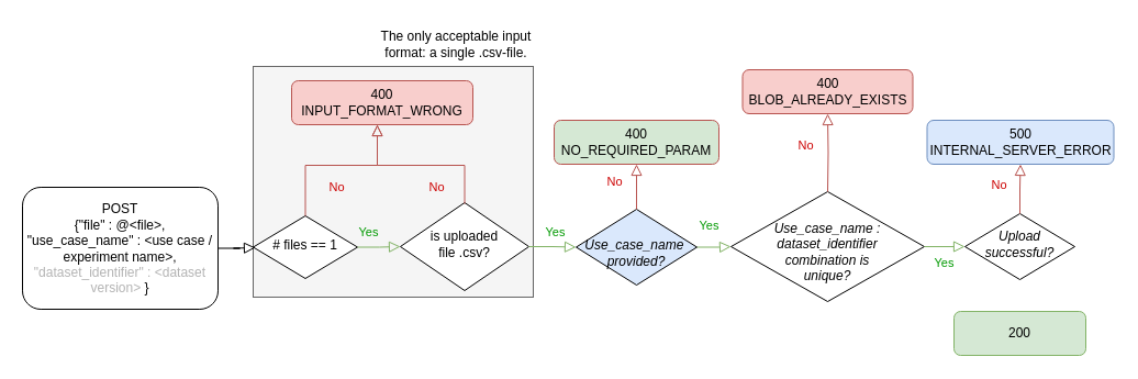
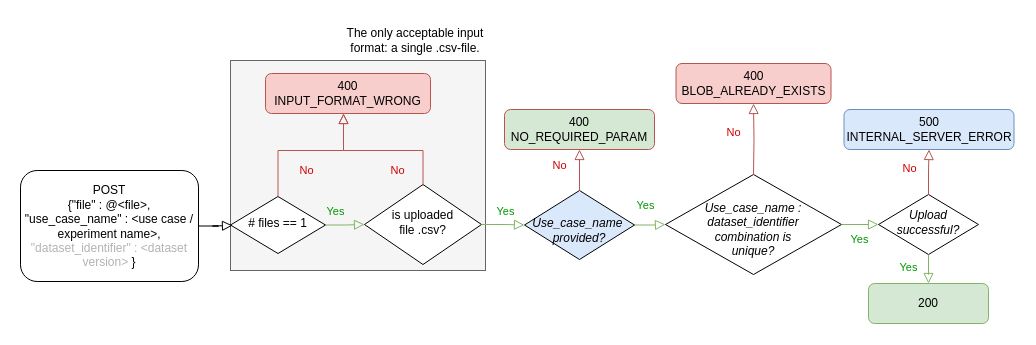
  <mxCell id="0" />
  <mxCell id="1" parent="0" />
  <mxCell id="2" value="" style="rounded=0;whiteSpace=wrap;html=1;fillColor=#f5f5f5;strokeColor=#666666;fontColor=#333333;" parent="1" vertex="1"><mxGeometry x="230" y="60" width="255" height="210" as="geometry" /></mxCell>
  <mxCell id="3" value="" style="rounded=0;html=1;jettySize=auto;orthogonalLoop=1;fontSize=11;endArrow=block;endFill=0;endSize=8;strokeWidth=1;shadow=0;labelBackgroundColor=none;edgeStyle=orthogonalEdgeStyle;" parent="1" source="4" edge="1"><mxGeometry relative="1" as="geometry"><mxPoint x="232" y="225" as="targetPoint" /></mxGeometry></mxCell>
  <mxCell id="4" value="&lt;div&gt;POST&lt;br&gt;&lt;/div&gt;&lt;div&gt;{&quot;file&quot; : @&amp;lt;file&amp;gt;,&lt;/div&gt;&lt;div&gt;&quot;use_case_name&quot; : &amp;lt;use case / experiment name&amp;gt;,&lt;/div&gt;&lt;div&gt;&lt;font color=&quot;#B3B3B3&quot;&gt;&quot;dataset_identifier&quot; : &amp;lt;dataset version&amp;gt;&lt;/font&gt; }&lt;/div&gt;" style="rounded=1;whiteSpace=wrap;html=1;fontSize=12;glass=0;strokeWidth=1;shadow=0;" parent="1" vertex="1"><mxGeometry x="20" y="170" width="178" height="111" as="geometry" /></mxCell>
  <mxCell id="5" value="&lt;font color=&quot;#009900&quot;&gt;Yes&lt;/font&gt;" style="rounded=0;html=1;jettySize=auto;orthogonalLoop=1;fontSize=11;endArrow=block;endFill=0;endSize=8;strokeWidth=1;shadow=0;labelBackgroundColor=none;edgeStyle=orthogonalEdgeStyle;fillColor=#d5e8d4;strokeColor=#82b366;" parent="1" source="6" target="9" edge="1"><mxGeometry x="-0.333" y="20" relative="1" as="geometry"><mxPoint as="offset" /><mxPoint x="690" y="224.5" as="targetPoint" /></mxGeometry></mxCell>
  <mxCell id="6" value="&lt;div&gt;&lt;i&gt;&lt;br&gt;&lt;/i&gt;&lt;/div&gt;&lt;div&gt;&lt;i&gt;Use_case_name&amp;nbsp; provided?&lt;/i&gt;&lt;/div&gt;" style="rhombus;whiteSpace=wrap;html=1;shadow=0;fontFamily=Helvetica;fontSize=12;align=center;strokeWidth=1;spacing=6;spacingTop=-4;fillColor=#dae8fc;" parent="1" vertex="1"><mxGeometry x="524" y="190" width="110" height="69" as="geometry" /></mxCell>
  <mxCell id="7" value="&lt;div&gt;400&lt;/div&gt;&lt;div&gt;NO_REQUIRED_PARAM&lt;br&gt;&lt;/div&gt;" style="rounded=1;whiteSpace=wrap;html=1;fontSize=12;glass=0;strokeWidth=1;shadow=0;fillColor=#d5e8d4;strokeColor=#b85450;" parent="1" vertex="1"><mxGeometry x="504" y="109" width="150" height="40" as="geometry" /></mxCell>
  <mxCell id="8" value="&lt;font color=&quot;#CC0000&quot;&gt;No&lt;/font&gt;" style="rounded=0;html=1;jettySize=auto;orthogonalLoop=1;fontSize=11;endArrow=block;endFill=0;endSize=8;strokeWidth=1;shadow=0;labelBackgroundColor=none;edgeStyle=orthogonalEdgeStyle;fillColor=#f8cecc;strokeColor=#b85450;" parent="1" edge="1"><mxGeometry x="0.2" y="20" relative="1" as="geometry"><mxPoint as="offset" /><mxPoint x="555" y="193" as="sourcePoint" /></mxGeometry></mxCell>
  <mxCell id="9" value="&lt;div&gt;&lt;i&gt;&lt;br&gt;&lt;/i&gt;&lt;/div&gt;&lt;div&gt;&lt;i&gt;Use_case_name : dataset_identifier &lt;br&gt;&lt;/i&gt;&lt;/div&gt;&lt;div&gt;&lt;i&gt;combination is&lt;br&gt;&lt;/i&gt;&lt;/div&gt;&lt;div&gt;&lt;i&gt;unique?&lt;br&gt;&lt;/i&gt;&lt;/div&gt;" style="rhombus;whiteSpace=wrap;html=1;shadow=0;fontFamily=Helvetica;fontSize=12;align=center;strokeWidth=1;spacing=6;spacingTop=-4;" parent="1" vertex="1"><mxGeometry x="665" y="174" width="176" height="100" as="geometry" /></mxCell>
  <mxCell id="10" value="&lt;font color=&quot;#CC0000&quot;&gt;No&lt;/font&gt;" style="rounded=0;html=1;jettySize=auto;orthogonalLoop=1;fontSize=11;endArrow=block;endFill=0;endSize=8;strokeWidth=1;shadow=0;labelBackgroundColor=none;edgeStyle=orthogonalEdgeStyle;fillColor=#f8cecc;strokeColor=#b85450;exitX=0.5;exitY=0;exitDx=0;exitDy=0;" parent="1" target="11" edge="1"><mxGeometry x="0.2" y="20" relative="1" as="geometry"><mxPoint as="offset" /><mxPoint x="753" y="174" as="sourcePoint" /></mxGeometry></mxCell>
  <mxCell id="11" value="&lt;div&gt;400&lt;/div&gt;&lt;div&gt;BLOB_ALREADY_EXISTS&lt;br&gt;&lt;/div&gt;" style="rounded=1;whiteSpace=wrap;html=1;fontSize=12;glass=0;strokeWidth=1;shadow=0;fillColor=#f8cecc;strokeColor=#b85450;" parent="1" vertex="1"><mxGeometry x="675.5" y="63" width="155" height="40" as="geometry" /></mxCell>
  <mxCell id="12" value="&lt;font color=&quot;#009900&quot;&gt;Yes&lt;/font&gt;" style="rounded=0;html=1;jettySize=auto;orthogonalLoop=1;fontSize=11;endArrow=block;endFill=0;endSize=8;strokeWidth=1;shadow=0;labelBackgroundColor=none;edgeStyle=orthogonalEdgeStyle;fillColor=#d5e8d4;strokeColor=#82b366;exitX=1;exitY=0.5;exitDx=0;exitDy=0;" parent="1" source="9" target="13" edge="1"><mxGeometry y="15" relative="1" as="geometry"><mxPoint as="offset" /><mxPoint x="830" y="225" as="sourcePoint" /><mxPoint x="860.062" y="224.8" as="targetPoint" /></mxGeometry></mxCell>
  <mxCell id="13" value="&lt;i&gt;Upload successful?&lt;/i&gt;" style="rhombus;whiteSpace=wrap;html=1;shadow=0;fontFamily=Helvetica;fontSize=12;align=center;strokeWidth=1;spacing=6;spacingTop=-4;" parent="1" vertex="1"><mxGeometry x="878" y="194" width="100" height="60" as="geometry" /></mxCell>
+ <mxCell id="14" value="&lt;font color=&quot;#009900&quot;&gt;Yes&lt;/font&gt;" style="rounded=0;html=1;jettySize=auto;orthogonalLoop=1;fontSize=11;endArrow=block;endFill=0;endSize=8;strokeWidth=1;shadow=0;labelBackgroundColor=none;edgeStyle=orthogonalEdgeStyle;fillColor=#d5e8d4;strokeColor=#82b366;exitX=0.5;exitY=1;exitDx=0;exitDy=0;" parent="1" source="13" target="15" edge="1"><mxGeometry x="-0.5" y="-20" relative="1" as="geometry"><mxPoint as="offset" /><mxPoint x="878" y="333.2" as="sourcePoint" /><mxPoint x="928" y="293" as="targetPoint" /><Array as="points" /></mxGeometry></mxCell>
  <mxCell id="15" value="200" style="rounded=1;whiteSpace=wrap;html=1;fontSize=12;glass=0;strokeWidth=1;shadow=0;fillColor=#d5e8d4;strokeColor=#82b366;" parent="1" vertex="1"><mxGeometry x="868" y="283" width="120" height="40" as="geometry" /></mxCell>
  <mxCell id="16" value="&lt;div&gt;500&lt;/div&gt;&lt;div&gt;INTERNAL_SERVER_ERROR&lt;br&gt;&lt;/div&gt;" style="rounded=1;whiteSpace=wrap;html=1;fontSize=12;glass=0;strokeWidth=1;shadow=0;fillColor=#dae8fc;strokeColor=#6c8ebf;" parent="1" vertex="1"><mxGeometry x="843.5" y="109" width="170" height="40" as="geometry" /></mxCell>
  <mxCell id="17" value="The only acceptable input format: a single .csv-file." style="text;html=1;strokeColor=none;fillColor=none;align=center;verticalAlign=middle;whiteSpace=wrap;rounded=0;" parent="1" vertex="1"><mxGeometry x="335" y="20" width="160" height="40" as="geometry" /></mxCell>
  <mxCell id="18" value="# files == 1" style="rhombus;whiteSpace=wrap;html=1;shadow=0;fontFamily=Helvetica;fontSize=12;align=center;strokeWidth=1;spacing=6;spacingTop=-4;" parent="1" vertex="1"><mxGeometry x="230" y="196" width="95" height="57" as="geometry" /></mxCell>
  <mxCell id="19" value="&lt;div&gt;400&lt;/div&gt;&lt;div&gt;INPUT_FORMAT_WRONG&lt;br&gt;&lt;/div&gt;" style="rounded=1;whiteSpace=wrap;html=1;fontSize=12;glass=0;strokeWidth=1;shadow=0;fillColor=#f8cecc;strokeColor=#b85450;" parent="1" vertex="1"><mxGeometry x="265" y="73" width="165" height="40" as="geometry" /></mxCell>
  <mxCell id="20" value="&lt;font color=&quot;#009900&quot;&gt;Yes&lt;/font&gt;" style="rounded=0;html=1;jettySize=auto;orthogonalLoop=1;fontSize=11;endArrow=block;endFill=0;endSize=8;strokeWidth=1;shadow=0;labelBackgroundColor=none;edgeStyle=orthogonalEdgeStyle;fillColor=#d5e8d4;strokeColor=#82b366;exitX=1;exitY=0.5;exitDx=0;exitDy=0;" parent="1" source="18" target="22" edge="1"><mxGeometry x="-0.494" y="15" relative="1" as="geometry"><mxPoint y="1" as="offset" /><mxPoint x="330" y="225.67" as="sourcePoint" /><mxPoint x="360.07" y="224.8" as="targetPoint" /></mxGeometry></mxCell>
  <mxCell id="21" value="&lt;font color=&quot;#CC0000&quot;&gt;No&lt;/font&gt;" style="edgeStyle=orthogonalEdgeStyle;rounded=0;html=1;jettySize=auto;orthogonalLoop=1;fontSize=11;endArrow=block;endFill=0;endSize=8;strokeWidth=1;shadow=0;labelBackgroundColor=none;fillColor=#f8cecc;strokeColor=#b85450;" parent="1" source="18" target="19" edge="1"><mxGeometry x="-0.01" y="-20" relative="1" as="geometry"><mxPoint as="offset" /><mxPoint x="280" y="192" as="sourcePoint" /><mxPoint x="280" y="150" as="targetPoint" /><Array as="points"><mxPoint x="278" y="150" /><mxPoint x="343" y="150" /></Array></mxGeometry></mxCell>
  <mxCell id="22" value="&lt;div&gt;is uploaded &lt;br&gt;&lt;/div&gt;&lt;div&gt;file .csv?&lt;/div&gt;" style="rhombus;whiteSpace=wrap;html=1;shadow=0;fontFamily=Helvetica;fontSize=12;align=center;strokeWidth=1;spacing=6;spacingTop=-4;" parent="1" vertex="1"><mxGeometry x="364" y="184" width="117" height="80" as="geometry" /></mxCell>
  <mxCell id="23" value="&lt;font color=&quot;#CC0000&quot;&gt;No&lt;/font&gt;" style="edgeStyle=orthogonalEdgeStyle;rounded=0;html=1;jettySize=auto;orthogonalLoop=1;fontSize=11;endArrow=block;endFill=0;endSize=8;strokeWidth=1;shadow=0;labelBackgroundColor=none;fillColor=#f8cecc;strokeColor=#b85450;" parent="1" target="19" edge="1"><mxGeometry x="-0.175" y="20" relative="1" as="geometry"><mxPoint x="1" as="offset" /><mxPoint x="422.5" y="185" as="sourcePoint" /><mxPoint x="422.5" y="143" as="targetPoint" /><Array as="points"><mxPoint x="423" y="150" /><mxPoint x="343" y="150" /></Array></mxGeometry></mxCell>
  <mxCell id="24" value="&lt;font color=&quot;#009900&quot;&gt;Yes&lt;/font&gt;" style="rounded=0;html=1;jettySize=auto;orthogonalLoop=1;fontSize=11;endArrow=block;endFill=0;endSize=8;strokeWidth=1;shadow=0;labelBackgroundColor=none;edgeStyle=orthogonalEdgeStyle;fillColor=#d5e8d4;strokeColor=#82b366;" parent="1" source="22" target="6" edge="1"><mxGeometry x="0.116" y="14" relative="1" as="geometry"><mxPoint as="offset" /><mxPoint x="505" y="224.5" as="sourcePoint" /><mxPoint x="540" y="225" as="targetPoint" /></mxGeometry></mxCell>
  <mxCell id="25" value="&lt;font color=&quot;#CC0000&quot;&gt;No&lt;/font&gt;" style="rounded=0;html=1;jettySize=auto;orthogonalLoop=1;fontSize=11;endArrow=block;endFill=0;endSize=8;strokeWidth=1;shadow=0;labelBackgroundColor=none;edgeStyle=orthogonalEdgeStyle;fillColor=#f8cecc;strokeColor=#b85450;exitX=0.5;exitY=0;exitDx=0;exitDy=0;" parent="1" source="6" target="7" edge="1"><mxGeometry x="0.2" y="20" relative="1" as="geometry"><mxPoint as="offset" /><mxPoint x="579" y="335" as="sourcePoint" /><mxPoint x="579" y="305" as="targetPoint" /></mxGeometry></mxCell>
  <mxCell id="26" value="&lt;font color=&quot;#CC0000&quot;&gt;No&lt;/font&gt;" style="rounded=0;html=1;jettySize=auto;orthogonalLoop=1;fontSize=11;endArrow=block;endFill=0;endSize=8;strokeWidth=1;shadow=0;labelBackgroundColor=none;edgeStyle=orthogonalEdgeStyle;fillColor=#f8cecc;strokeColor=#b85450;exitX=0.5;exitY=0;exitDx=0;exitDy=0;" parent="1" source="13" target="16" edge="1"><mxGeometry x="0.2" y="20" relative="1" as="geometry"><mxPoint as="offset" /><mxPoint x="779" y="187.5" as="sourcePoint" /><mxPoint x="779" y="113" as="targetPoint" /></mxGeometry></mxCell>
